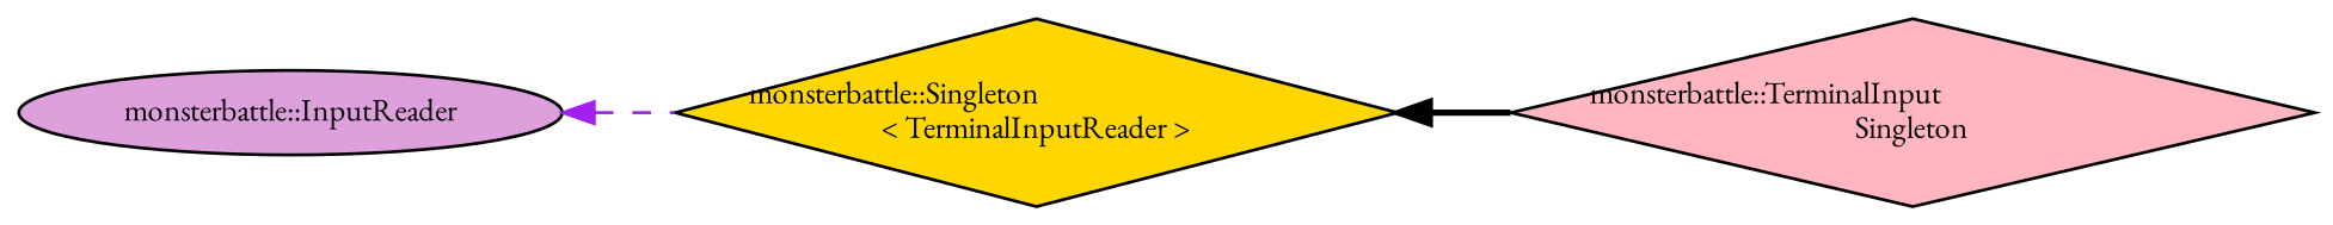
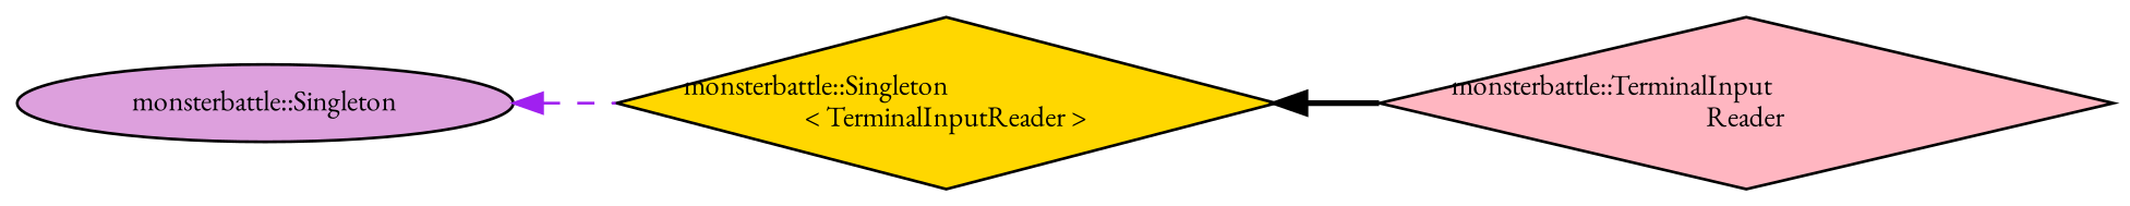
  digraph {
    fontname="EB Garamond"
    rankdir=LR
    node [color=black fontname="EB Garamond" fontsize=10 shape=diamond style=filled]
    edge [dir=back fontname="EB Garamond" fontsize=10 labelfontname=Helvetica labelfontsize=10]
-   n1 [fillcolor=plum height=0.2 label="monsterbattle::InputReader" shape=ellipse width=0.4]
+   n1 [fillcolor=plum height=0.2 label="monsterbattle::Singleton" shape=ellipse width=0.4]
    n2 [fillcolor=gold height=0.2 label="monsterbattle::Singleton\l\< TerminalInputReader \>" width=0.4]
-   n3 [fillcolor=lightpink height=0.2 label="monsterbattle::TerminalInput\lSingleton" width=0.4]
+   n3 [fillcolor=lightpink height=0.2 label="monsterbattle::TerminalInput\lReader" width=0.4]
    n1 -> n2 [color=purple style=dashed]
    n2 -> n3 [color=black style=bold]
  }
